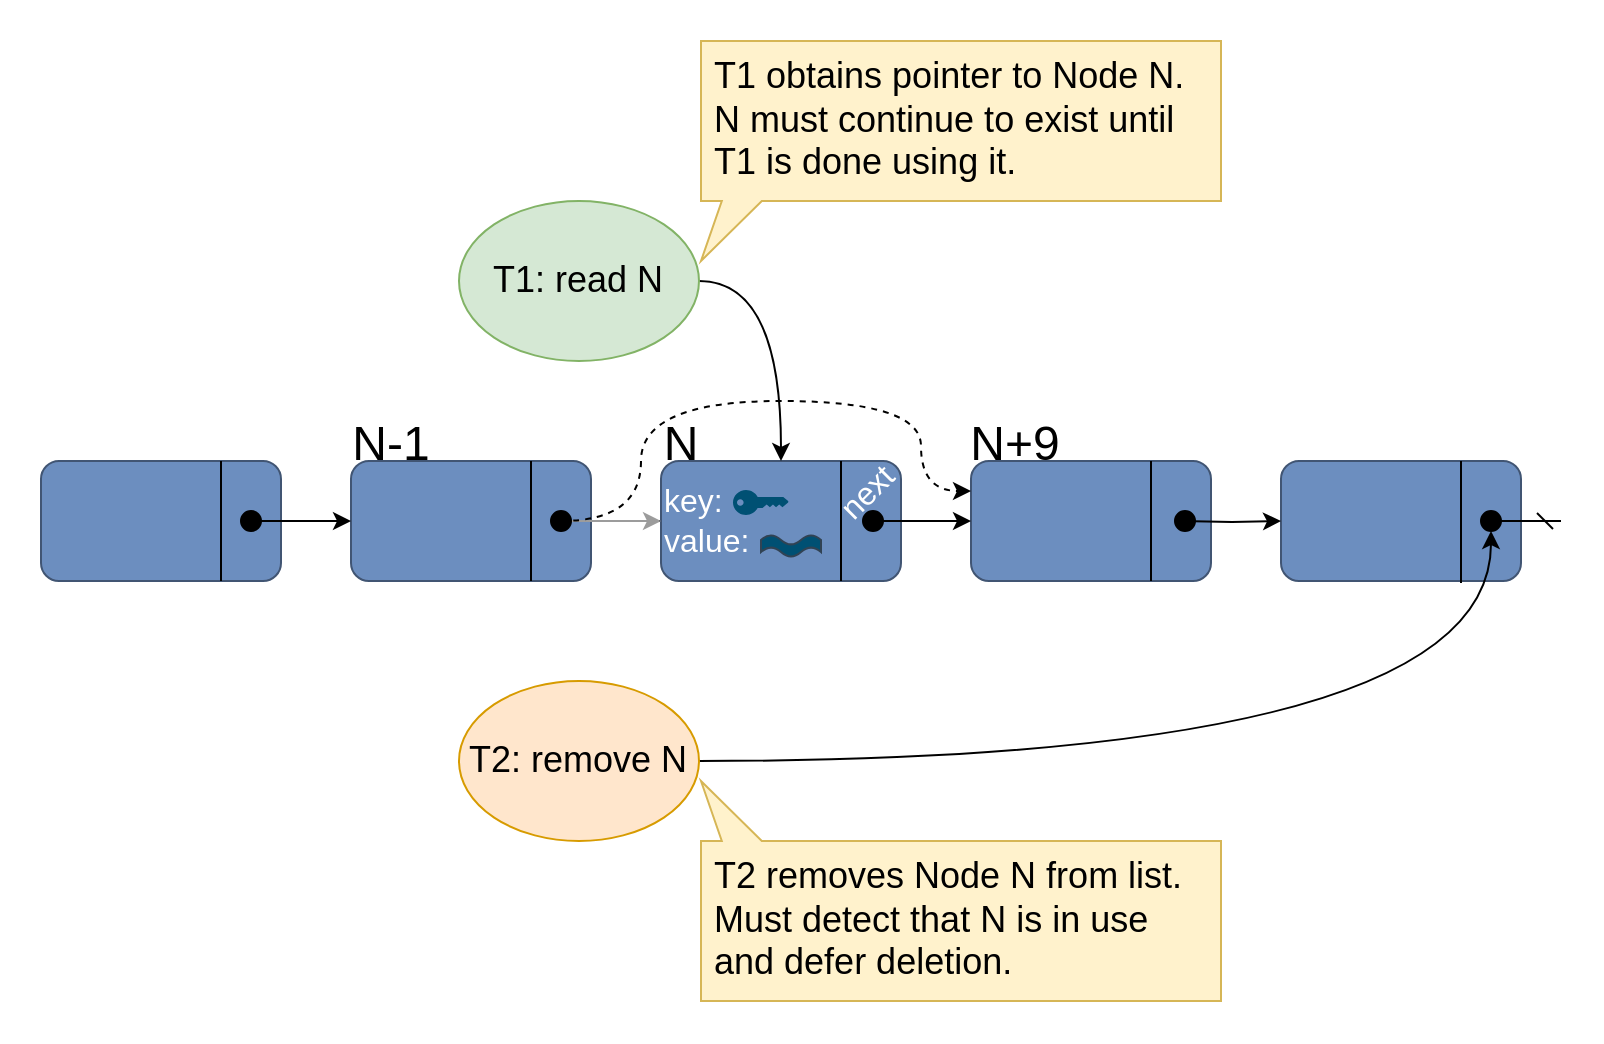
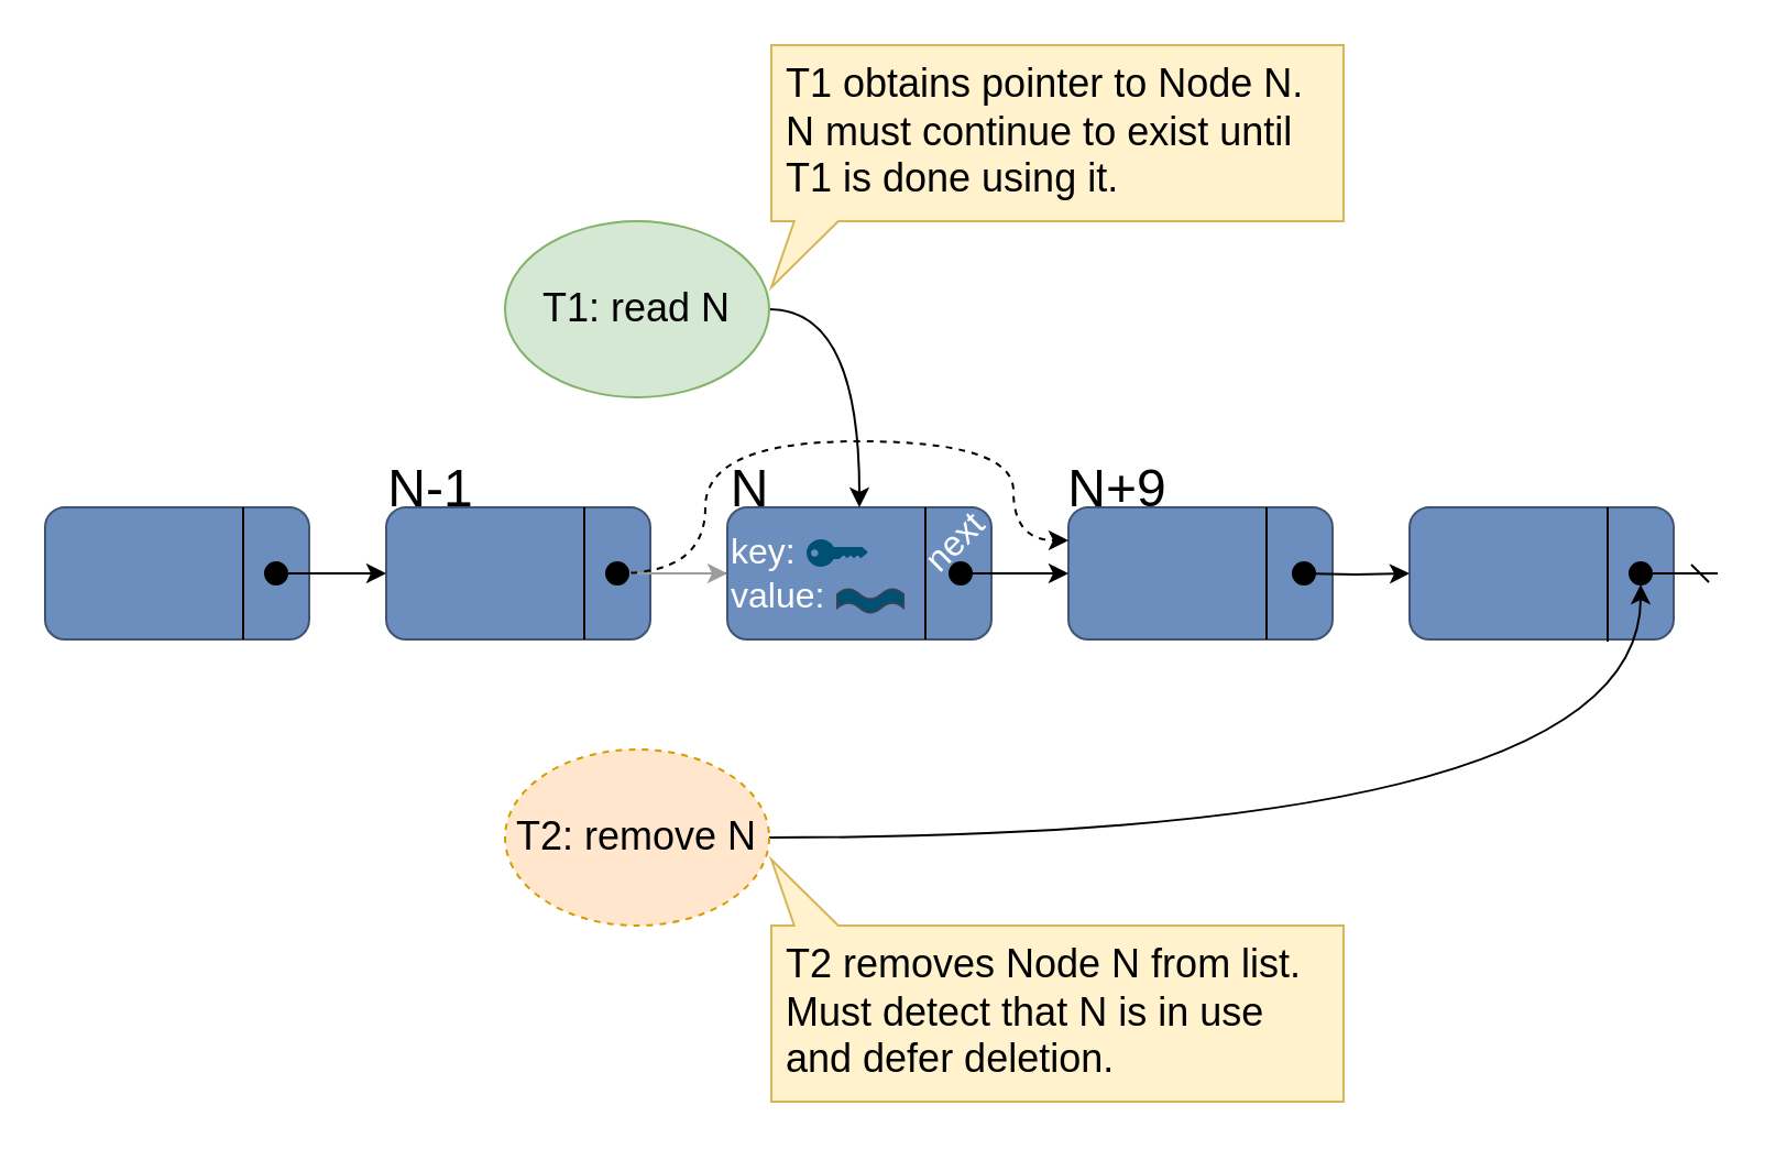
  <mxCell id="0" />
  <mxCell id="1" parent="0" />
  <mxCell id="2" value="" style="edgeStyle=orthogonalEdgeStyle;rounded=0;orthogonalLoop=1;jettySize=auto;html=1;" edge="1" parent="1" source="3" target="26"><mxGeometry relative="1" as="geometry" /></mxCell>
  <mxCell id="3" value="&lt;font color=&quot;#ffffff&quot; style=&quot;font-size: 16px;&quot;&gt;key:&amp;nbsp;&lt;br&gt;value:&amp;nbsp;&lt;br&gt;&lt;/font&gt;" style="rounded=1;whiteSpace=wrap;html=1;flipH=1;fillColor=#6C8EBF;strokeColor=#415573;align=left;" vertex="1" parent="1"><mxGeometry x="330" y="230" width="120" height="60" as="geometry" /></mxCell>
  <mxCell id="4" value="" style="rounded=1;whiteSpace=wrap;html=1;flipH=1;fillColor=#6C8EBF;strokeColor=#415573;" vertex="1" parent="1"><mxGeometry x="485" y="230" width="120" height="60" as="geometry" /></mxCell>
  <mxCell id="5" value="" style="rounded=1;whiteSpace=wrap;html=1;flipH=1;fillColor=#6C8EBF;strokeColor=#415573;" vertex="1" parent="1"><mxGeometry x="640" y="230" width="120" height="60" as="geometry" /></mxCell>
  <mxCell id="6" value="" style="rounded=1;whiteSpace=wrap;html=1;flipH=1;fillColor=#6C8EBF;strokeColor=#415573;" vertex="1" parent="1"><mxGeometry x="20" y="230" width="120" height="60" as="geometry" /></mxCell>
  <mxCell id="7" value="" style="rounded=1;whiteSpace=wrap;html=1;flipH=1;fillColor=#6C8EBF;strokeColor=#415573;" vertex="1" parent="1"><mxGeometry x="175" y="230" width="120" height="60" as="geometry" /></mxCell>
  <mxCell id="8" style="edgeStyle=orthogonalEdgeStyle;orthogonalLoop=1;jettySize=auto;html=1;exitX=1;exitY=0.5;exitDx=0;exitDy=0;entryX=0.5;entryY=0;entryDx=0;entryDy=0;curved=1;" edge="1" parent="1" source="9" target="3"><mxGeometry relative="1" as="geometry" /></mxCell>
  <mxCell id="9" value="&lt;font style=&quot;font-size: 18px;&quot;&gt;T1: read N&lt;/font&gt;" style="ellipse;whiteSpace=wrap;html=1;fillColor=#d5e8d4;strokeColor=#82b366;" vertex="1" parent="1"><mxGeometry x="229" y="100" width="120" height="80" as="geometry" /></mxCell>
  <mxCell id="10" style="edgeStyle=orthogonalEdgeStyle;orthogonalLoop=1;jettySize=auto;html=1;exitX=1;exitY=0.5;exitDx=0;exitDy=0;curved=1;" edge="1" parent="1" source="11" target="34"><mxGeometry relative="1" as="geometry" /></mxCell>
- <mxCell id="11" value="&lt;font style=&quot;font-size: 18px;&quot;&gt;T2: remove N&lt;/font&gt;" style="ellipse;whiteSpace=wrap;html=1;fillColor=#ffe6cc;strokeColor=#d79b00;" vertex="1" parent="1"><mxGeometry x="229" y="340" width="120" height="80" as="geometry" /></mxCell>
+ <mxCell id="11" value="&lt;font style=&quot;font-size: 18px;&quot;&gt;T2: remove N&lt;/font&gt;" style="ellipse;whiteSpace=wrap;html=1;fillColor=#ffe6cc;strokeColor=#d79b00;dashed=1;" vertex="1" parent="1"><mxGeometry x="229" y="340" width="120" height="80" as="geometry" /></mxCell>
  <mxCell id="12" style="edgeStyle=orthogonalEdgeStyle;rounded=0;orthogonalLoop=1;jettySize=auto;html=1;exitX=1;exitY=0.5;exitDx=0;exitDy=0;entryX=0;entryY=0.5;entryDx=0;entryDy=0;" edge="1" parent="1" source="23" target="7"><mxGeometry relative="1" as="geometry" /></mxCell>
  <mxCell id="13" style="edgeStyle=orthogonalEdgeStyle;rounded=0;orthogonalLoop=1;jettySize=auto;html=1;exitX=0.5;exitY=0.5;exitDx=0;exitDy=0;entryX=0;entryY=0.5;entryDx=0;entryDy=0;strokeColor=#9C9C9C;exitPerimeter=0;" edge="1" parent="1" source="26"><mxGeometry relative="1" as="geometry"><mxPoint x="330" y="260" as="targetPoint" /></mxGeometry></mxCell>
  <mxCell id="14" style="edgeStyle=orthogonalEdgeStyle;orthogonalLoop=1;jettySize=auto;html=1;exitX=0.5;exitY=0.5;exitDx=0;exitDy=0;entryX=0;entryY=0.25;entryDx=0;entryDy=0;curved=1;dashed=1;exitPerimeter=0;" edge="1" parent="1" source="26" target="4"><mxGeometry relative="1" as="geometry"><Array as="points"><mxPoint x="320" y="260" /><mxPoint x="320" y="200" /><mxPoint x="460" y="200" /><mxPoint x="460" y="245" /></Array></mxGeometry></mxCell>
  <mxCell id="15" style="edgeStyle=orthogonalEdgeStyle;rounded=0;orthogonalLoop=1;jettySize=auto;html=1;exitX=1;exitY=0.5;exitDx=0;exitDy=0;entryX=0;entryY=0.5;entryDx=0;entryDy=0;" edge="1" parent="1" source="29" target="4"><mxGeometry relative="1" as="geometry" /></mxCell>
  <mxCell id="16" style="edgeStyle=orthogonalEdgeStyle;rounded=0;orthogonalLoop=1;jettySize=auto;html=1;entryX=0;entryY=0.5;entryDx=0;entryDy=0;" edge="1" parent="1" target="5"><mxGeometry relative="1" as="geometry"><mxPoint x="590" y="260" as="sourcePoint" /></mxGeometry></mxCell>
  <mxCell id="17" value="" style="endArrow=dash;html=1;rounded=0;exitX=1;exitY=0.5;exitDx=0;exitDy=0;endFill=0;" edge="1" parent="1" source="34"><mxGeometry width="50" height="50" relative="1" as="geometry"><mxPoint x="760" y="260" as="sourcePoint" /><mxPoint x="780" y="260" as="targetPoint" /></mxGeometry></mxCell>
  <mxCell id="18" value="Callout1" parent="0" />
  <mxCell id="19" value="&lt;div style=&quot;text-align: left; font-size: 18px;&quot;&gt;&lt;span style=&quot;background-color: initial;&quot;&gt;&lt;font style=&quot;font-size: 18px;&quot;&gt;T1 obtains pointer to Node N.&lt;/font&gt;&lt;/span&gt;&lt;/div&gt;&lt;div style=&quot;text-align: left; font-size: 18px;&quot;&gt;&lt;span style=&quot;background-color: initial;&quot;&gt;&lt;font style=&quot;font-size: 18px;&quot;&gt;N must continue to exist until T1 is done using it.&amp;nbsp;&lt;/font&gt;&lt;/span&gt;&lt;/div&gt;" style="shape=callout;whiteSpace=wrap;html=1;perimeter=calloutPerimeter;position2=0;spacingLeft=6;size=30;position=0.04;base=20;fillColor=#fff2cc;strokeColor=#d6b656;" vertex="1" parent="18"><mxGeometry x="350" y="20" width="260" height="110" as="geometry" /></mxCell>
  <mxCell id="20" value="&lt;div style=&quot;text-align: left; font-size: 18px;&quot;&gt;&lt;span style=&quot;background-color: initial;&quot;&gt;&lt;font style=&quot;font-size: 18px;&quot;&gt;T2 removes Node N from list.&lt;/font&gt;&lt;/span&gt;&lt;/div&gt;&lt;div style=&quot;text-align: left; font-size: 18px;&quot;&gt;&lt;span style=&quot;background-color: initial;&quot;&gt;&lt;font style=&quot;font-size: 18px;&quot;&gt;Must detect that N is in use and defer deletion.&lt;/font&gt;&lt;/span&gt;&lt;/div&gt;" style="shape=callout;whiteSpace=wrap;html=1;perimeter=calloutPerimeter;position2=0;spacingLeft=6;size=30;position=0.04;base=20;fillColor=#fff2cc;strokeColor=#d6b656;flipV=1;flipH=0;" vertex="1" parent="18"><mxGeometry x="350" y="390" width="260" height="110" as="geometry" /></mxCell>
  <mxCell id="21" value="" style="group" vertex="1" connectable="0" parent="18"><mxGeometry x="120" y="255" width="10" height="10" as="geometry" /></mxCell>
  <mxCell id="22" value="" style="endArrow=none;html=1;rounded=0;exitX=0.75;exitY=1;exitDx=0;exitDy=0;entryX=0.75;entryY=0;entryDx=0;entryDy=0;" edge="1" parent="21" source="6" target="6"><mxGeometry width="50" height="50" relative="1" as="geometry"><mxPoint x="-50" y="25" as="sourcePoint" /><mxPoint y="-25" as="targetPoint" /></mxGeometry></mxCell>
  <mxCell id="23" value="" style="ellipse;whiteSpace=wrap;html=1;aspect=fixed;fillColor=#000000;" vertex="1" parent="21"><mxGeometry width="10" height="10" as="geometry" /></mxCell>
  <mxCell id="24" value="" style="group" vertex="1" connectable="0" parent="18"><mxGeometry x="277" y="266" width="10" height="10" as="geometry" /></mxCell>
  <mxCell id="25" value="" style="endArrow=none;html=1;rounded=0;exitX=0.75;exitY=1;exitDx=0;exitDy=0;entryX=0.75;entryY=0;entryDx=0;entryDy=0;" edge="1" parent="24" source="7" target="7"><mxGeometry width="50" height="50" relative="1" as="geometry"><mxPoint x="-50" y="25" as="sourcePoint" /><mxPoint y="-25" as="targetPoint" /></mxGeometry></mxCell>
  <mxCell id="26" value="" style="ellipse;whiteSpace=wrap;html=1;aspect=fixed;fillColor=#000000;" vertex="1" parent="24"><mxGeometry x="-2" y="-11" width="10" height="10" as="geometry" /></mxCell>
  <mxCell id="27" value="" style="group" vertex="1" connectable="0" parent="18"><mxGeometry x="450" y="275" width="10" height="10" as="geometry" /></mxCell>
  <mxCell id="28" value="" style="endArrow=none;html=1;rounded=0;exitX=0.75;exitY=1;exitDx=0;exitDy=0;entryX=0.75;entryY=0;entryDx=0;entryDy=0;" edge="1" parent="27" source="3" target="3"><mxGeometry width="50" height="50" relative="1" as="geometry"><mxPoint x="-50" y="25" as="sourcePoint" /><mxPoint y="-25" as="targetPoint" /></mxGeometry></mxCell>
  <mxCell id="29" value="" style="ellipse;whiteSpace=wrap;html=1;aspect=fixed;fillColor=#000000;" vertex="1" parent="27"><mxGeometry x="-19" y="-20" width="10" height="10" as="geometry" /></mxCell>
  <mxCell id="30" value="&lt;font color=&quot;#ffffff&quot; style=&quot;font-size: 16px;&quot;&gt;next&lt;/font&gt;" style="text;html=1;align=center;verticalAlign=middle;resizable=0;points=[];autosize=1;strokeColor=none;fillColor=none;rotation=-45;" vertex="1" parent="18"><mxGeometry x="408" y="231" width="50" height="30" as="geometry" /></mxCell>
  <mxCell id="31" value="" style="endArrow=none;html=1;rounded=0;exitX=0.75;exitY=1;exitDx=0;exitDy=0;entryX=0.75;entryY=0;entryDx=0;entryDy=0;" edge="1" parent="18" source="4" target="4"><mxGeometry width="50" height="50" relative="1" as="geometry"><mxPoint x="580" y="290" as="sourcePoint" /><mxPoint x="580" y="230" as="targetPoint" /></mxGeometry></mxCell>
  <mxCell id="32" value="" style="endArrow=none;html=1;rounded=0;exitX=0.75;exitY=1;exitDx=0;exitDy=0;entryX=0.75;entryY=0;entryDx=0;entryDy=0;" edge="1" parent="18" target="5"><mxGeometry width="50" height="50" relative="1" as="geometry"><mxPoint x="730" y="291" as="sourcePoint" /><mxPoint x="730" y="231" as="targetPoint" /></mxGeometry></mxCell>
  <mxCell id="33" value="" style="ellipse;whiteSpace=wrap;html=1;aspect=fixed;fillColor=#000000;" vertex="1" parent="18"><mxGeometry x="587" y="255" width="10" height="10" as="geometry" /></mxCell>
  <mxCell id="34" value="0" style="ellipse;whiteSpace=wrap;html=1;aspect=fixed;fillColor=#000000;" vertex="1" parent="18"><mxGeometry x="740" y="255" width="10" height="10" as="geometry" /></mxCell>
  <mxCell id="35" value="" style="points=[[0,0.5,0],[0.24,0,0],[0.5,0.28,0],[0.995,0.475,0],[0.5,0.72,0],[0.24,1,0]];verticalLabelPosition=bottom;sketch=0;html=1;verticalAlign=top;aspect=fixed;align=center;pointerEvents=1;shape=mxgraph.cisco19.key;fillColor=#005073;strokeColor=none;" vertex="1" parent="18"><mxGeometry x="366" y="244.5" width="27.78" height="12.5" as="geometry" /></mxCell>
  <mxCell id="36" value="" style="verticalLabelPosition=bottom;verticalAlign=top;html=1;shape=mxgraph.basic.wave2;dy=0.45;fillColor=#005073;fontColor=#ffffff;strokeColor=#314354;" vertex="1" parent="18"><mxGeometry x="380" y="267" width="30" height="11" as="geometry" /></mxCell>
  <mxCell id="37" value="&lt;font style=&quot;font-size: 24px;&quot;&gt;N-1&lt;/font&gt;" style="text;html=1;align=center;verticalAlign=middle;resizable=0;points=[];autosize=1;strokeColor=none;fillColor=none;" vertex="1" parent="18"><mxGeometry x="165" y="202" width="60" height="40" as="geometry" /></mxCell>
  <mxCell id="38" value="&lt;font style=&quot;font-size: 24px;&quot;&gt;N&lt;/font&gt;" style="text;html=1;align=center;verticalAlign=middle;resizable=0;points=[];autosize=1;strokeColor=none;fillColor=none;" vertex="1" parent="18"><mxGeometry x="320" y="202" width="40" height="40" as="geometry" /></mxCell>
  <mxCell id="39" value="&lt;font style=&quot;font-size: 24px;&quot;&gt;N+9&lt;/font&gt;" style="text;html=1;align=center;verticalAlign=middle;resizable=0;points=[];autosize=1;strokeColor=none;fillColor=none;" vertex="1" parent="18"><mxGeometry x="472" y="202" width="70" height="40" as="geometry" /></mxCell>
